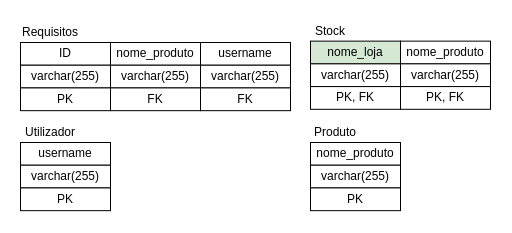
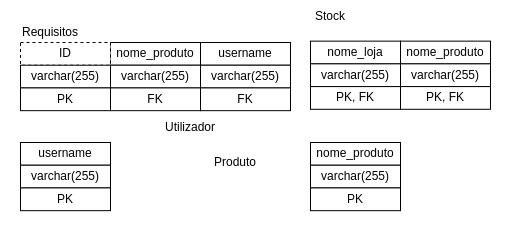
  <mxCell id="0" />
  <mxCell id="1" parent="0" />
  <mxCell id="2" value="nome_produto" style="rounded=0;whiteSpace=wrap;html=1;" vertex="1" parent="1"><mxGeometry x="110" y="42" width="90" height="22.72" as="geometry" /></mxCell>
  <mxCell id="3" value="Requisitos" style="text;html=1;strokeColor=none;fillColor=none;align=center;verticalAlign=middle;whiteSpace=wrap;rounded=0;" vertex="1" parent="1"><mxGeometry x="20" y="22" width="60" height="20" as="geometry" /></mxCell>
  <mxCell id="4" value="varchar(255)" style="rounded=0;whiteSpace=wrap;html=1;" vertex="1" parent="1"><mxGeometry x="110" y="64.72" width="90" height="22.72" as="geometry" /></mxCell>
- <mxCell id="5" value="ID" style="rounded=0;whiteSpace=wrap;html=1;" vertex="1" parent="1"><mxGeometry x="20" y="42" width="90" height="22.72" as="geometry" /></mxCell>
+ <mxCell id="5" value="ID" style="rounded=0;whiteSpace=wrap;html=1;dashed=1;" vertex="1" parent="1"><mxGeometry x="20" y="42" width="90" height="22.72" as="geometry" /></mxCell>
  <mxCell id="6" value="varchar(255)" style="rounded=0;whiteSpace=wrap;html=1;" vertex="1" parent="1"><mxGeometry x="20" y="64.72" width="90" height="22.72" as="geometry" /></mxCell>
  <mxCell id="7" value="username" style="rounded=0;whiteSpace=wrap;html=1;" vertex="1" parent="1"><mxGeometry x="200" y="42" width="90" height="22.72" as="geometry" /></mxCell>
  <mxCell id="8" value="varchar(255)" style="rounded=0;whiteSpace=wrap;html=1;" vertex="1" parent="1"><mxGeometry x="200" y="64.72" width="90" height="22.72" as="geometry" /></mxCell>
  <mxCell id="9" value="nome_produto" style="rounded=0;whiteSpace=wrap;html=1;" vertex="1" parent="1"><mxGeometry x="400" y="40.64" width="90" height="22.72" as="geometry" /></mxCell>
- <mxCell id="10" value="Stock" style="text;html=1;strokeColor=none;fillColor=none;align=center;verticalAlign=middle;whiteSpace=wrap;rounded=0;" vertex="1" parent="1"><mxGeometry x="310" y="20.64" width="40" height="20" as="geometry" /></mxCell>
+ <mxCell id="10" value="Stock" style="text;html=1;strokeColor=none;fillColor=none;align=center;verticalAlign=middle;whiteSpace=wrap;rounded=0;" vertex="1" parent="1"><mxGeometry x="310" y="5.64" width="40" height="20" as="geometry" /></mxCell>
  <mxCell id="11" value="varchar(255)" style="rounded=0;whiteSpace=wrap;html=1;" vertex="1" parent="1"><mxGeometry x="400" y="63.36" width="90" height="22.72" as="geometry" /></mxCell>
- <mxCell id="12" value="nome_loja" style="rounded=0;whiteSpace=wrap;html=1;fillColor=#d5e8d4;" vertex="1" parent="1"><mxGeometry x="310" y="40.64" width="90" height="22.72" as="geometry" /></mxCell>
+ <mxCell id="12" value="nome_loja" style="rounded=0;whiteSpace=wrap;html=1;" vertex="1" parent="1"><mxGeometry x="310" y="40.64" width="90" height="22.72" as="geometry" /></mxCell>
  <mxCell id="13" value="varchar(255)" style="rounded=0;whiteSpace=wrap;html=1;" vertex="1" parent="1"><mxGeometry x="310" y="63.36" width="90" height="22.72" as="geometry" /></mxCell>
- <mxCell id="14" value="Utilizador" style="text;html=1;strokeColor=none;fillColor=none;align=center;verticalAlign=middle;whiteSpace=wrap;rounded=0;" vertex="1" parent="1"><mxGeometry x="20" y="122" width="60" height="20" as="geometry" /></mxCell>
+ <mxCell id="14" value="Utilizador" style="text;html=1;strokeColor=none;fillColor=none;align=center;verticalAlign=middle;whiteSpace=wrap;rounded=0;" vertex="1" parent="1"><mxGeometry x="160" y="117" width="60" height="20" as="geometry" /></mxCell>
  <mxCell id="15" value="username" style="rounded=0;whiteSpace=wrap;html=1;" vertex="1" parent="1"><mxGeometry x="20" y="142" width="90" height="22.72" as="geometry" /></mxCell>
  <mxCell id="16" value="varchar(255)" style="rounded=0;whiteSpace=wrap;html=1;" vertex="1" parent="1"><mxGeometry x="20" y="164.72" width="90" height="22.72" as="geometry" /></mxCell>
  <mxCell id="17" value="PK" style="rounded=0;whiteSpace=wrap;html=1;" vertex="1" parent="1"><mxGeometry x="20" y="87.44" width="90" height="22.72" as="geometry" /></mxCell>
  <mxCell id="18" value="FK" style="rounded=0;whiteSpace=wrap;html=1;" vertex="1" parent="1"><mxGeometry x="110" y="87.44" width="90" height="22.72" as="geometry" /></mxCell>
  <mxCell id="19" value="FK" style="rounded=0;whiteSpace=wrap;html=1;" vertex="1" parent="1"><mxGeometry x="200" y="87.44" width="90" height="22.72" as="geometry" /></mxCell>
  <mxCell id="20" value="PK, FK" style="rounded=0;whiteSpace=wrap;html=1;" vertex="1" parent="1"><mxGeometry x="310" y="86.08" width="90" height="22.72" as="geometry" /></mxCell>
  <mxCell id="21" value="PK, FK" style="rounded=0;whiteSpace=wrap;html=1;" vertex="1" parent="1"><mxGeometry x="400" y="86.08" width="90" height="22.72" as="geometry" /></mxCell>
  <mxCell id="22" value="PK" style="rounded=0;whiteSpace=wrap;html=1;" vertex="1" parent="1"><mxGeometry x="20" y="187.44" width="90" height="22.72" as="geometry" /></mxCell>
  <mxCell id="23" value="nome_produto" style="rounded=0;whiteSpace=wrap;html=1;" vertex="1" parent="1"><mxGeometry x="310" y="142" width="90" height="22.72" as="geometry" /></mxCell>
  <mxCell id="24" value="varchar(255)" style="rounded=0;whiteSpace=wrap;html=1;" vertex="1" parent="1"><mxGeometry x="310" y="164.72" width="90" height="22.72" as="geometry" /></mxCell>
  <mxCell id="25" value="PK" style="rounded=0;whiteSpace=wrap;html=1;" vertex="1" parent="1"><mxGeometry x="310" y="187.44" width="90" height="22.72" as="geometry" /></mxCell>
- <mxCell id="26" value="Produto" style="text;html=1;strokeColor=none;fillColor=none;align=center;verticalAlign=middle;whiteSpace=wrap;rounded=0;" vertex="1" parent="1"><mxGeometry x="310" y="122" width="50" height="20" as="geometry" /></mxCell>
+ <mxCell id="26" value="Produto" style="text;html=1;strokeColor=none;fillColor=none;align=center;verticalAlign=middle;whiteSpace=wrap;rounded=0;" vertex="1" parent="1"><mxGeometry x="210" y="152" width="50" height="20" as="geometry" /></mxCell>
